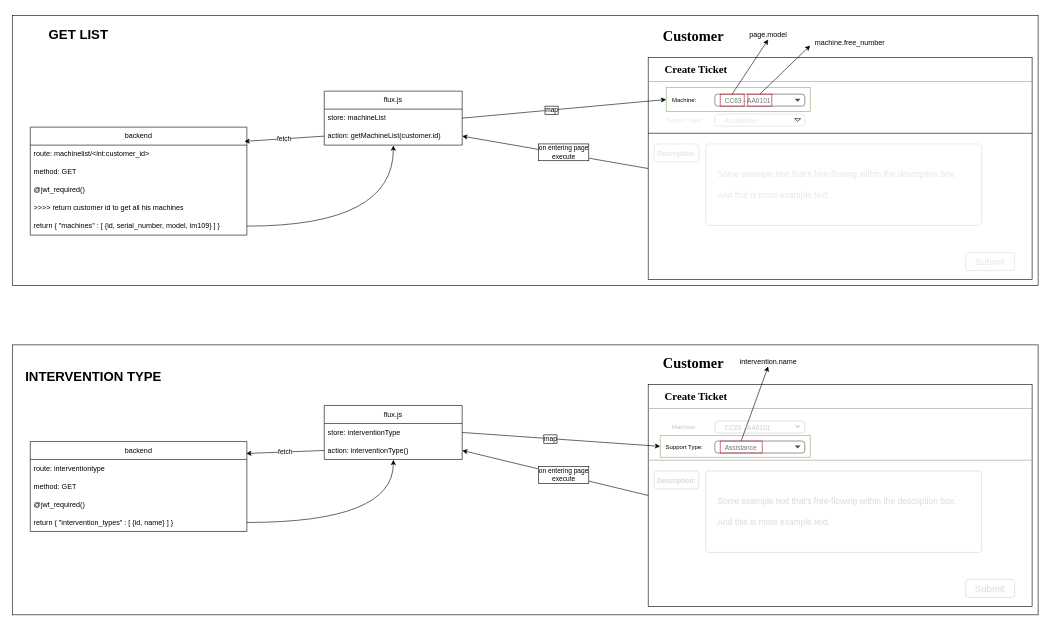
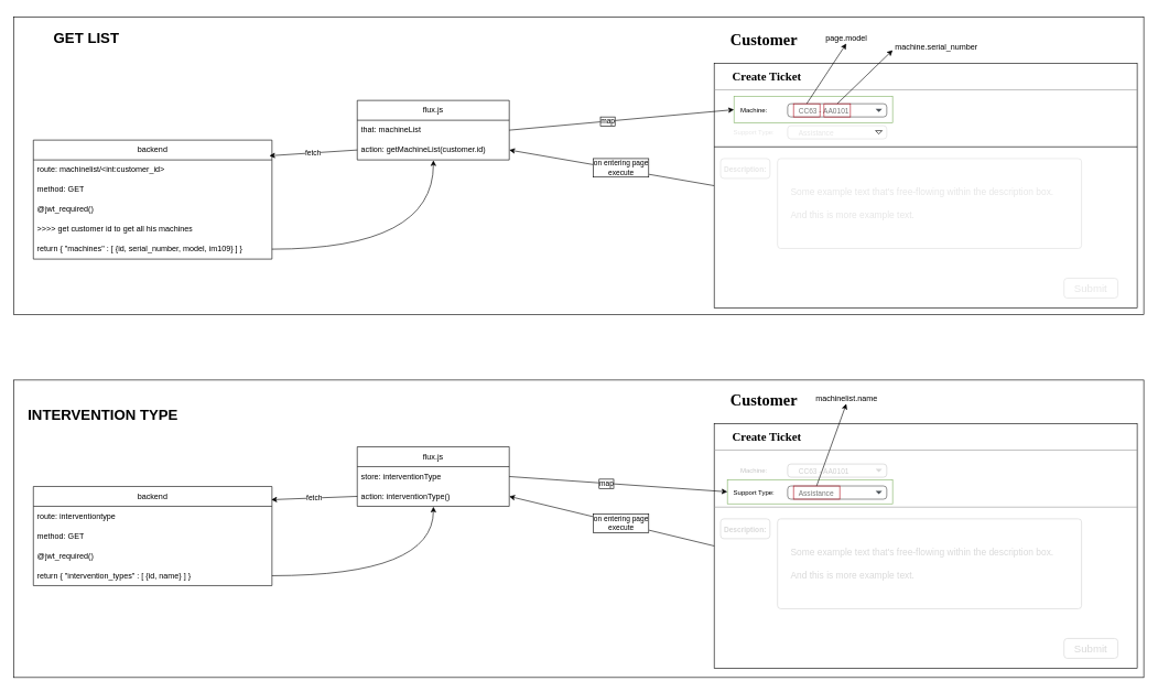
  <mxCell id="0" />
  <mxCell id="1" parent="0" />
  <mxCell id="2" value="" style="rounded=0;whiteSpace=wrap;html=1;fillColor=none;" vertex="1" parent="1"><mxGeometry x="20" y="25" width="1710" height="450" as="geometry" /></mxCell>
  <mxCell id="3" value="" style="rounded=0;whiteSpace=wrap;html=1;fillColor=none;" vertex="1" parent="1"><mxGeometry x="20" y="574" width="1710" height="450" as="geometry" /></mxCell>
  <mxCell id="4" style="rounded=0;orthogonalLoop=1;jettySize=auto;html=1;exitX=0;exitY=0.5;exitDx=0;exitDy=0;entryX=1;entryY=0.5;entryDx=0;entryDy=0;" edge="1" parent="1" source="6" target="23"><mxGeometry relative="1" as="geometry" /></mxCell>
  <mxCell id="5" value="on entering page&lt;br&gt;execute" style="edgeLabel;html=1;align=center;verticalAlign=middle;resizable=0;points=[];labelBorderColor=default;" vertex="1" connectable="0" parent="4"><mxGeometry x="-0.086" y="-3" relative="1" as="geometry"><mxPoint as="offset" /></mxGeometry></mxCell>
  <mxCell id="6" value="" style="rounded=0;whiteSpace=wrap;html=1;" vertex="1" parent="1"><mxGeometry x="1080" y="95" width="640" height="370" as="geometry" /></mxCell>
  <mxCell id="7" value="" style="shape=line;perimeter=none;resizeWidth=1;fillColor=none;fontColor=#E6E6E6;" vertex="1" parent="1"><mxGeometry x="1080" y="216.25" width="640" height="10" as="geometry" /></mxCell>
  <mxCell id="8" value="&lt;font style=&quot;font-size: 11px;&quot;&gt;Description:&lt;/font&gt;" style="html=1;shadow=0;dashed=0;shape=mxgraph.bootstrap.rrect;rSize=5;strokeWidth=1;fillColor=none;whiteSpace=wrap;align=left;verticalAlign=middle;spacingLeft=0;fontStyle=1;fontSize=14;spacing=5;fontColor=#E6E6E6;strokeColor=#DEDEDE;" vertex="1" parent="1"><mxGeometry x="1089.69" y="239" width="74.75" height="30" as="geometry" /></mxCell>
  <mxCell id="9" value="Some example text that's free-flowing within the description box.&lt;br style=&quot;font-size: 14px&quot;&gt;&lt;br style=&quot;font-size: 14px&quot;&gt;And this is more example text." style="html=1;shadow=0;dashed=0;shape=mxgraph.bootstrap.rrect;rSize=5;strokeWidth=1;fillColor=none;whiteSpace=wrap;align=left;verticalAlign=middle;spacingLeft=10;fontSize=14;spacing=10;fontColor=#E6E6E6;strokeColor=#DEDEDE;" vertex="1" parent="1"><mxGeometry x="1175.87" y="239" width="460" height="136" as="geometry" /></mxCell>
  <mxCell id="10" value="&lt;h1&gt;&lt;font face=&quot;Verdana&quot;&gt;Customer&lt;/font&gt;&lt;/h1&gt;" style="text;html=1;align=center;verticalAlign=middle;resizable=0;points=[];autosize=1;strokeColor=none;fillColor=none;" vertex="1" parent="1"><mxGeometry x="1080" y="20" width="150" height="80" as="geometry" /></mxCell>
  <mxCell id="11" value="" style="shape=line;strokeColor=#999999;perimeter=none;resizeWidth=1;" vertex="1" parent="1"><mxGeometry x="1080" y="130" width="640" height="10" as="geometry" /></mxCell>
  <mxCell id="12" value="&lt;h3&gt;&lt;font face=&quot;Verdana&quot; style=&quot;font-size: 18px;&quot;&gt;Create Ticket&lt;/font&gt;&lt;/h3&gt;" style="text;strokeColor=none;align=center;fillColor=none;html=1;verticalAlign=middle;whiteSpace=wrap;rounded=0;" vertex="1" parent="1"><mxGeometry x="1080" y="95" width="160" height="40" as="geometry" /></mxCell>
  <mxCell id="13" value="&lt;font style=&quot;font-size: 11px;&quot;&gt;CC63 - AA0101&lt;/font&gt;" style="html=1;shadow=0;dashed=0;shape=mxgraph.bootstrap.rrect;rSize=5;strokeColor=#505050;strokeWidth=1;fillColor=#ffffff;fontColor=#777777;whiteSpace=wrap;align=left;verticalAlign=middle;fontStyle=0;fontSize=14;spacingRight=0;spacing=17;" vertex="1" parent="1"><mxGeometry x="1191.18" y="156" width="150" height="20" as="geometry" /></mxCell>
  <mxCell id="14" value="" style="shape=triangle;direction=south;fillColor=#495057;strokeColor=none;perimeter=none;" vertex="1" parent="13"><mxGeometry x="1" y="0.5" width="10" height="5" relative="1" as="geometry"><mxPoint x="-17" y="-2.5" as="offset" /></mxGeometry></mxCell>
  <mxCell id="15" value="&lt;span style=&quot;font-size: 10px;&quot;&gt;Machine:&lt;/span&gt;" style="text;strokeColor=none;align=center;fillColor=none;html=1;verticalAlign=middle;whiteSpace=wrap;rounded=0;" vertex="1" parent="1"><mxGeometry x="1088.56" y="151" width="102.62" height="30" as="geometry" /></mxCell>
  <mxCell id="16" value="Submit" style="html=1;shadow=0;dashed=0;shape=mxgraph.bootstrap.rrect;rSize=5;strokeWidth=1;fillColor=none;whiteSpace=wrap;align=center;verticalAlign=middle;spacingLeft=0;fontStyle=0;fontSize=16;spacing=5;fontColor=#E6E6E6;strokeColor=#DEDEDE;" vertex="1" parent="1"><mxGeometry x="1609.3" y="420" width="81.5" height="30" as="geometry" /></mxCell>
  <mxCell id="17" value="&lt;font style=&quot;font-size: 11px;&quot;&gt;Assistance&lt;/font&gt;" style="html=1;shadow=0;dashed=0;shape=mxgraph.bootstrap.rrect;rSize=5;strokeWidth=1;fillColor=none;whiteSpace=wrap;align=left;verticalAlign=middle;fontStyle=0;fontSize=14;spacingRight=0;spacing=17;fontColor=#E6E6E6;strokeColor=#DEDEDE;" vertex="1" parent="1"><mxGeometry x="1191.18" y="189.25" width="150" height="20" as="geometry" /></mxCell>
  <mxCell id="18" value="" style="shape=triangle;direction=south;fillColor=none;perimeter=none;fontColor=#E6E6E6;" vertex="1" parent="17"><mxGeometry x="1" y="0.5" width="10" height="5" relative="1" as="geometry"><mxPoint x="-17" y="-2.5" as="offset" /></mxGeometry></mxCell>
  <mxCell id="19" value="&lt;span style=&quot;font-size: 10px;&quot;&gt;Support Type:&lt;/span&gt;" style="text;align=center;fillColor=none;html=1;verticalAlign=middle;whiteSpace=wrap;rounded=0;fontColor=#E6E6E6;" vertex="1" parent="1"><mxGeometry x="1088.56" y="184.25" width="102.62" height="30" as="geometry" /></mxCell>
  <mxCell id="20" value="" style="rounded=0;whiteSpace=wrap;html=1;fillColor=none;strokeColor=#82b366;" vertex="1" parent="1"><mxGeometry x="1110" y="145" width="240" height="40" as="geometry" /></mxCell>
  <mxCell id="21" value="flux.js" style="swimlane;fontStyle=0;childLayout=stackLayout;horizontal=1;startSize=30;horizontalStack=0;resizeParent=1;resizeParentMax=0;resizeLast=0;collapsible=1;marginBottom=0;whiteSpace=wrap;html=1;" vertex="1" parent="1"><mxGeometry x="540" y="151" width="230" height="90" as="geometry" /></mxCell>
- <mxCell id="22" value="store: machineList" style="text;strokeColor=none;fillColor=none;align=left;verticalAlign=middle;spacingLeft=4;spacingRight=4;overflow=hidden;points=[[0,0.5],[1,0.5]];portConstraint=eastwest;rotatable=0;whiteSpace=wrap;html=1;" vertex="1" parent="21"><mxGeometry y="30" width="230" height="30" as="geometry" /></mxCell>
+ <mxCell id="22" value="that: machineList" style="text;strokeColor=none;fillColor=none;align=left;verticalAlign=middle;spacingLeft=4;spacingRight=4;overflow=hidden;points=[[0,0.5],[1,0.5]];portConstraint=eastwest;rotatable=0;whiteSpace=wrap;html=1;" vertex="1" parent="21"><mxGeometry y="30" width="230" height="30" as="geometry" /></mxCell>
  <mxCell id="23" value="action: getMachineList(customer.id)" style="text;strokeColor=none;fillColor=none;align=left;verticalAlign=middle;spacingLeft=4;spacingRight=4;overflow=hidden;points=[[0,0.5],[1,0.5]];portConstraint=eastwest;rotatable=0;whiteSpace=wrap;html=1;" vertex="1" parent="21"><mxGeometry y="60" width="230" height="30" as="geometry" /></mxCell>
  <mxCell id="24" style="rounded=0;orthogonalLoop=1;jettySize=auto;html=1;exitX=1;exitY=0.5;exitDx=0;exitDy=0;entryX=0;entryY=0.5;entryDx=0;entryDy=0;" edge="1" parent="1" source="22" target="20"><mxGeometry relative="1" as="geometry" /></mxCell>
  <mxCell id="25" value="map" style="edgeLabel;html=1;align=center;verticalAlign=middle;resizable=0;points=[];labelBorderColor=default;" vertex="1" connectable="0" parent="24"><mxGeometry x="-0.126" relative="1" as="geometry"><mxPoint as="offset" /></mxGeometry></mxCell>
  <mxCell id="26" value="backend" style="swimlane;fontStyle=0;childLayout=stackLayout;horizontal=1;startSize=30;horizontalStack=0;resizeParent=1;resizeParentMax=0;resizeLast=0;collapsible=1;marginBottom=0;whiteSpace=wrap;html=1;" vertex="1" parent="1"><mxGeometry x="50" y="211" width="361" height="180" as="geometry" /></mxCell>
  <mxCell id="27" value="route: machinelist/&amp;lt;int:customer_id&amp;gt;" style="text;strokeColor=none;fillColor=none;align=left;verticalAlign=middle;spacingLeft=4;spacingRight=4;overflow=hidden;points=[[0,0.5],[1,0.5]];portConstraint=eastwest;rotatable=0;whiteSpace=wrap;html=1;" vertex="1" parent="26"><mxGeometry y="30" width="361" height="30" as="geometry" /></mxCell>
  <mxCell id="28" value="method: GET" style="text;strokeColor=none;fillColor=none;align=left;verticalAlign=middle;spacingLeft=4;spacingRight=4;overflow=hidden;points=[[0,0.5],[1,0.5]];portConstraint=eastwest;rotatable=0;whiteSpace=wrap;html=1;" vertex="1" parent="26"><mxGeometry y="60" width="361" height="30" as="geometry" /></mxCell>
  <mxCell id="29" value="@jwt_required()" style="text;strokeColor=none;fillColor=none;align=left;verticalAlign=middle;spacingLeft=4;spacingRight=4;overflow=hidden;points=[[0,0.5],[1,0.5]];portConstraint=eastwest;rotatable=0;whiteSpace=wrap;html=1;" vertex="1" parent="26"><mxGeometry y="90" width="361" height="30" as="geometry" /></mxCell>
- <mxCell id="30" value="&amp;gt;&amp;gt;&amp;gt;&amp;gt; return customer id to get all his machines" style="text;strokeColor=none;fillColor=none;align=left;verticalAlign=middle;spacingLeft=4;spacingRight=4;overflow=hidden;points=[[0,0.5],[1,0.5]];portConstraint=eastwest;rotatable=0;whiteSpace=wrap;html=1;" vertex="1" parent="26"><mxGeometry y="120" width="361" height="30" as="geometry" /></mxCell>
+ <mxCell id="30" value="&amp;gt;&amp;gt;&amp;gt;&amp;gt; get customer id to get all his machines" style="text;strokeColor=none;fillColor=none;align=left;verticalAlign=middle;spacingLeft=4;spacingRight=4;overflow=hidden;points=[[0,0.5],[1,0.5]];portConstraint=eastwest;rotatable=0;whiteSpace=wrap;html=1;" vertex="1" parent="26"><mxGeometry y="120" width="361" height="30" as="geometry" /></mxCell>
  <mxCell id="31" value="return { &quot;machines&quot; : [ {id, serial_number, model, im109} ] }" style="text;strokeColor=none;fillColor=none;align=left;verticalAlign=middle;spacingLeft=4;spacingRight=4;overflow=hidden;points=[[0,0.5],[1,0.5]];portConstraint=eastwest;rotatable=0;whiteSpace=wrap;html=1;" vertex="1" parent="26"><mxGeometry y="150" width="361" height="30" as="geometry" /></mxCell>
  <mxCell id="32" value="fetch" style="rounded=0;orthogonalLoop=1;jettySize=auto;html=1;exitX=0;exitY=0.5;exitDx=0;exitDy=0;entryX=0.989;entryY=0.132;entryDx=0;entryDy=0;entryPerimeter=0;" edge="1" parent="1" source="23" target="26"><mxGeometry relative="1" as="geometry" /></mxCell>
  <mxCell id="33" style="edgeStyle=orthogonalEdgeStyle;rounded=0;orthogonalLoop=1;jettySize=auto;html=1;exitX=1;exitY=0.5;exitDx=0;exitDy=0;entryX=0.501;entryY=1.02;entryDx=0;entryDy=0;entryPerimeter=0;curved=1;" edge="1" parent="1" source="31" target="23"><mxGeometry relative="1" as="geometry" /></mxCell>
  <mxCell id="34" value="GET LIST" style="text;html=1;align=center;verticalAlign=middle;resizable=0;points=[];autosize=1;strokeColor=none;fillColor=none;fontSize=22;fontStyle=1" vertex="1" parent="1"><mxGeometry x="40" y="38" width="180" height="40" as="geometry" /></mxCell>
  <mxCell id="35" style="rounded=0;orthogonalLoop=1;jettySize=auto;html=1;exitX=0.5;exitY=0;exitDx=0;exitDy=0;" edge="1" parent="1" source="36"><mxGeometry relative="1" as="geometry"><mxPoint x="1350" y="75" as="targetPoint" /></mxGeometry></mxCell>
  <mxCell id="36" value="" style="rounded=0;whiteSpace=wrap;html=1;fillColor=none;strokeColor=#B31525;" vertex="1" parent="1"><mxGeometry x="1246.18" y="156" width="40" height="20" as="geometry" /></mxCell>
  <mxCell id="37" style="rounded=0;orthogonalLoop=1;jettySize=auto;html=1;exitX=0.5;exitY=0;exitDx=0;exitDy=0;" edge="1" parent="1" source="38"><mxGeometry relative="1" as="geometry"><mxPoint x="1280" y="65" as="targetPoint" /></mxGeometry></mxCell>
  <mxCell id="38" value="" style="rounded=0;whiteSpace=wrap;html=1;fillColor=none;strokeColor=#B31525;" vertex="1" parent="1"><mxGeometry x="1200" y="156" width="40" height="20" as="geometry" /></mxCell>
  <mxCell id="39" value="page.model" style="text;html=1;align=center;verticalAlign=middle;resizable=0;points=[];autosize=1;strokeColor=none;fillColor=none;" vertex="1" parent="1"><mxGeometry x="1230" y="43" width="100" height="30" as="geometry" /></mxCell>
- <mxCell id="40" value="machine.free_number" style="text;html=1;align=center;verticalAlign=middle;resizable=0;points=[];autosize=1;strokeColor=none;fillColor=none;" vertex="1" parent="1"><mxGeometry x="1341.18" y="55" width="150" height="30" as="geometry" /></mxCell>
+ <mxCell id="40" value="machine.serial_number" style="text;html=1;align=center;verticalAlign=middle;resizable=0;points=[];autosize=1;strokeColor=none;fillColor=none;" vertex="1" parent="1"><mxGeometry x="1341.18" y="55" width="150" height="30" as="geometry" /></mxCell>
  <mxCell id="41" value="" style="rounded=0;whiteSpace=wrap;html=1;" vertex="1" parent="1"><mxGeometry x="1080" y="640" width="640" height="370" as="geometry" /></mxCell>
  <mxCell id="42" value="" style="shape=line;strokeColor=#999999;perimeter=none;resizeWidth=1;" vertex="1" parent="1"><mxGeometry x="1080" y="761.25" width="640" height="10" as="geometry" /></mxCell>
  <mxCell id="43" value="&lt;font style=&quot;font-size: 11px;&quot;&gt;Description:&lt;/font&gt;" style="html=1;shadow=0;dashed=0;shape=mxgraph.bootstrap.rrect;rSize=5;strokeWidth=1;fillColor=none;whiteSpace=wrap;align=left;verticalAlign=middle;spacingLeft=0;fontStyle=1;fontSize=14;spacing=5;fontColor=#D9D9D9;strokeColor=#D4D4D4;" vertex="1" parent="1"><mxGeometry x="1089.69" y="784" width="74.75" height="30" as="geometry" /></mxCell>
  <mxCell id="44" value="Some example text that's free-flowing within the description box.&lt;br style=&quot;font-size: 14px&quot;&gt;&lt;br style=&quot;font-size: 14px&quot;&gt;And this is more example text." style="html=1;shadow=0;dashed=0;shape=mxgraph.bootstrap.rrect;rSize=5;strokeWidth=1;fillColor=none;whiteSpace=wrap;align=left;verticalAlign=middle;spacingLeft=10;fontSize=14;spacing=10;fontColor=#D9D9D9;strokeColor=#D4D4D4;" vertex="1" parent="1"><mxGeometry x="1175.87" y="784" width="460" height="136" as="geometry" /></mxCell>
  <mxCell id="45" value="&lt;h1&gt;&lt;font face=&quot;Verdana&quot;&gt;Customer&lt;/font&gt;&lt;/h1&gt;" style="text;html=1;align=center;verticalAlign=middle;resizable=0;points=[];autosize=1;strokeColor=none;fillColor=none;" vertex="1" parent="1"><mxGeometry x="1080" y="565" width="150" height="80" as="geometry" /></mxCell>
  <mxCell id="46" value="" style="shape=line;strokeColor=#999999;perimeter=none;resizeWidth=1;" vertex="1" parent="1"><mxGeometry x="1080" y="675" width="640" height="10" as="geometry" /></mxCell>
  <mxCell id="47" value="&lt;h3&gt;&lt;font face=&quot;Verdana&quot; style=&quot;font-size: 18px;&quot;&gt;Create Ticket&lt;/font&gt;&lt;/h3&gt;" style="text;strokeColor=none;align=center;fillColor=none;html=1;verticalAlign=middle;whiteSpace=wrap;rounded=0;" vertex="1" parent="1"><mxGeometry x="1080" y="640" width="160" height="40" as="geometry" /></mxCell>
  <mxCell id="48" value="&lt;font style=&quot;font-size: 11px;&quot;&gt;CC63 - AA0101&lt;/font&gt;" style="html=1;shadow=0;dashed=0;shape=mxgraph.bootstrap.rrect;rSize=5;strokeColor=#CCCCCC;strokeWidth=1;fillColor=none;fontColor=#CFCFCF;whiteSpace=wrap;align=left;verticalAlign=middle;fontStyle=0;fontSize=14;spacingRight=0;spacing=17;" vertex="1" parent="1"><mxGeometry x="1191.18" y="701" width="150" height="20" as="geometry" /></mxCell>
  <mxCell id="49" value="" style="shape=triangle;direction=south;fillColor=#D9D9D9;strokeColor=none;perimeter=none;fontColor=#C2C2C2;" vertex="1" parent="48"><mxGeometry x="1" y="0.5" width="10" height="5" relative="1" as="geometry"><mxPoint x="-17" y="-2.5" as="offset" /></mxGeometry></mxCell>
  <mxCell id="50" value="&lt;span style=&quot;font-size: 10px;&quot;&gt;Machine:&lt;/span&gt;" style="text;strokeColor=none;align=center;fillColor=none;html=1;verticalAlign=middle;whiteSpace=wrap;rounded=0;fontColor=#C2C2C2;" vertex="1" parent="1"><mxGeometry x="1088.56" y="696" width="102.62" height="30" as="geometry" /></mxCell>
  <mxCell id="51" value="Submit" style="html=1;shadow=0;dashed=0;shape=mxgraph.bootstrap.rrect;rSize=5;strokeWidth=1;fillColor=none;whiteSpace=wrap;align=center;verticalAlign=middle;spacingLeft=0;fontStyle=0;fontSize=16;spacing=5;fontColor=#D9D9D9;strokeColor=#D4D4D4;" vertex="1" parent="1"><mxGeometry x="1609.3" y="965" width="81.5" height="30" as="geometry" /></mxCell>
  <mxCell id="52" value="&lt;font style=&quot;font-size: 11px;&quot;&gt;Assistance&lt;/font&gt;" style="html=1;shadow=0;dashed=0;shape=mxgraph.bootstrap.rrect;rSize=5;strokeColor=#505050;strokeWidth=1;fillColor=#ffffff;fontColor=#777777;whiteSpace=wrap;align=left;verticalAlign=middle;fontStyle=0;fontSize=14;spacingRight=0;spacing=17;" vertex="1" parent="1"><mxGeometry x="1191.18" y="734.25" width="150" height="20" as="geometry" /></mxCell>
  <mxCell id="53" value="" style="shape=triangle;direction=south;fillColor=#495057;strokeColor=none;perimeter=none;" vertex="1" parent="52"><mxGeometry x="1" y="0.5" width="10" height="5" relative="1" as="geometry"><mxPoint x="-17" y="-2.5" as="offset" /></mxGeometry></mxCell>
  <mxCell id="54" value="&lt;span style=&quot;font-size: 10px;&quot;&gt;Support Type:&lt;/span&gt;" style="text;strokeColor=none;align=center;fillColor=none;html=1;verticalAlign=middle;whiteSpace=wrap;rounded=0;" vertex="1" parent="1"><mxGeometry x="1088.56" y="729.25" width="102.62" height="30" as="geometry" /></mxCell>
  <mxCell id="55" value="" style="rounded=0;whiteSpace=wrap;html=1;fillColor=none;strokeColor=#82b366;" vertex="1" parent="1"><mxGeometry x="1100" y="725" width="250" height="36.25" as="geometry" /></mxCell>
  <mxCell id="56" style="rounded=0;orthogonalLoop=1;jettySize=auto;html=1;exitX=0.5;exitY=0;exitDx=0;exitDy=0;" edge="1" source="57" parent="1"><mxGeometry relative="1" as="geometry"><mxPoint x="1280" y="610" as="targetPoint" /></mxGeometry></mxCell>
  <mxCell id="57" value="" style="rounded=0;whiteSpace=wrap;html=1;fillColor=none;strokeColor=#B31525;" vertex="1" parent="1"><mxGeometry x="1200" y="734.25" width="70" height="20" as="geometry" /></mxCell>
- <mxCell id="58" value="intervention.name" style="text;html=1;align=center;verticalAlign=middle;resizable=0;points=[];autosize=1;strokeColor=none;fillColor=none;" vertex="1" parent="1"><mxGeometry x="1220" y="588" width="120" height="30" as="geometry" /></mxCell>
+ <mxCell id="58" value="machinelist.name" style="text;html=1;align=center;verticalAlign=middle;resizable=0;points=[];autosize=1;strokeColor=none;fillColor=none;" vertex="1" parent="1"><mxGeometry x="1220" y="588" width="120" height="30" as="geometry" /></mxCell>
  <mxCell id="59" value="INTERVENTION TYPE" style="text;html=1;align=center;verticalAlign=middle;resizable=0;points=[];autosize=1;strokeColor=none;fillColor=none;fontSize=22;fontStyle=1" vertex="1" parent="1"><mxGeometry x="30" y="608" width="250" height="40" as="geometry" /></mxCell>
  <mxCell id="60" value="flux.js" style="swimlane;fontStyle=0;childLayout=stackLayout;horizontal=1;startSize=30;horizontalStack=0;resizeParent=1;resizeParentMax=0;resizeLast=0;collapsible=1;marginBottom=0;whiteSpace=wrap;html=1;" vertex="1" parent="1"><mxGeometry x="540" y="675" width="230" height="90" as="geometry" /></mxCell>
  <mxCell id="61" value="store: interventionType" style="text;strokeColor=none;fillColor=none;align=left;verticalAlign=middle;spacingLeft=4;spacingRight=4;overflow=hidden;points=[[0,0.5],[1,0.5]];portConstraint=eastwest;rotatable=0;whiteSpace=wrap;html=1;" vertex="1" parent="60"><mxGeometry y="30" width="230" height="30" as="geometry" /></mxCell>
  <mxCell id="62" value="action: interventionType()" style="text;strokeColor=none;fillColor=none;align=left;verticalAlign=middle;spacingLeft=4;spacingRight=4;overflow=hidden;points=[[0,0.5],[1,0.5]];portConstraint=eastwest;rotatable=0;whiteSpace=wrap;html=1;" vertex="1" parent="60"><mxGeometry y="60" width="230" height="30" as="geometry" /></mxCell>
  <mxCell id="63" value="backend" style="swimlane;fontStyle=0;childLayout=stackLayout;horizontal=1;startSize=30;horizontalStack=0;resizeParent=1;resizeParentMax=0;resizeLast=0;collapsible=1;marginBottom=0;whiteSpace=wrap;html=1;" vertex="1" parent="1"><mxGeometry x="50" y="735" width="361" height="150" as="geometry" /></mxCell>
  <mxCell id="64" value="route: interventiontype" style="text;strokeColor=none;fillColor=none;align=left;verticalAlign=middle;spacingLeft=4;spacingRight=4;overflow=hidden;points=[[0,0.5],[1,0.5]];portConstraint=eastwest;rotatable=0;whiteSpace=wrap;html=1;" vertex="1" parent="63"><mxGeometry y="30" width="361" height="30" as="geometry" /></mxCell>
  <mxCell id="65" value="method: GET" style="text;strokeColor=none;fillColor=none;align=left;verticalAlign=middle;spacingLeft=4;spacingRight=4;overflow=hidden;points=[[0,0.5],[1,0.5]];portConstraint=eastwest;rotatable=0;whiteSpace=wrap;html=1;" vertex="1" parent="63"><mxGeometry y="60" width="361" height="30" as="geometry" /></mxCell>
  <mxCell id="66" value="@jwt_required()" style="text;strokeColor=none;fillColor=none;align=left;verticalAlign=middle;spacingLeft=4;spacingRight=4;overflow=hidden;points=[[0,0.5],[1,0.5]];portConstraint=eastwest;rotatable=0;whiteSpace=wrap;html=1;" vertex="1" parent="63"><mxGeometry y="90" width="361" height="30" as="geometry" /></mxCell>
  <mxCell id="67" value="return { &quot;intervention_types&quot; : [ {id, name} ] }" style="text;strokeColor=none;fillColor=none;align=left;verticalAlign=middle;spacingLeft=4;spacingRight=4;overflow=hidden;points=[[0,0.5],[1,0.5]];portConstraint=eastwest;rotatable=0;whiteSpace=wrap;html=1;" vertex="1" parent="63"><mxGeometry y="120" width="361" height="30" as="geometry" /></mxCell>
  <mxCell id="68" value="fetch" style="rounded=0;orthogonalLoop=1;jettySize=auto;html=1;exitX=0;exitY=0.5;exitDx=0;exitDy=0;" edge="1" source="62" parent="1"><mxGeometry relative="1" as="geometry"><mxPoint x="410" y="755" as="targetPoint" /></mxGeometry></mxCell>
  <mxCell id="69" style="edgeStyle=orthogonalEdgeStyle;rounded=0;orthogonalLoop=1;jettySize=auto;html=1;exitX=1;exitY=0.5;exitDx=0;exitDy=0;entryX=0.501;entryY=1.02;entryDx=0;entryDy=0;entryPerimeter=0;curved=1;" edge="1" source="67" target="62" parent="1"><mxGeometry relative="1" as="geometry" /></mxCell>
  <mxCell id="70" style="rounded=0;orthogonalLoop=1;jettySize=auto;html=1;exitX=1;exitY=0.5;exitDx=0;exitDy=0;entryX=0;entryY=0.5;entryDx=0;entryDy=0;" edge="1" parent="1" source="61" target="55"><mxGeometry relative="1" as="geometry" /></mxCell>
  <mxCell id="71" value="map" style="edgeLabel;html=1;align=center;verticalAlign=middle;resizable=0;points=[];labelBorderColor=default;" vertex="1" connectable="0" parent="70"><mxGeometry x="-0.111" relative="1" as="geometry"><mxPoint as="offset" /></mxGeometry></mxCell>
  <mxCell id="72" style="rounded=0;orthogonalLoop=1;jettySize=auto;html=1;exitX=0;exitY=0.5;exitDx=0;exitDy=0;entryX=1;entryY=0.5;entryDx=0;entryDy=0;" edge="1" parent="1" source="41" target="62"><mxGeometry relative="1" as="geometry"><mxPoint x="1030" y="826" as="sourcePoint" /><mxPoint x="720" y="772" as="targetPoint" /></mxGeometry></mxCell>
  <mxCell id="73" value="on entering page&lt;br&gt;execute" style="edgeLabel;html=1;align=center;verticalAlign=middle;resizable=0;points=[];spacingTop=6;spacing=2;spacingLeft=0;spacingBottom=0;spacingRight=0;labelBorderColor=default;" vertex="1" connectable="0" parent="72"><mxGeometry x="-0.086" y="-3" relative="1" as="geometry"><mxPoint as="offset" /></mxGeometry></mxCell>
